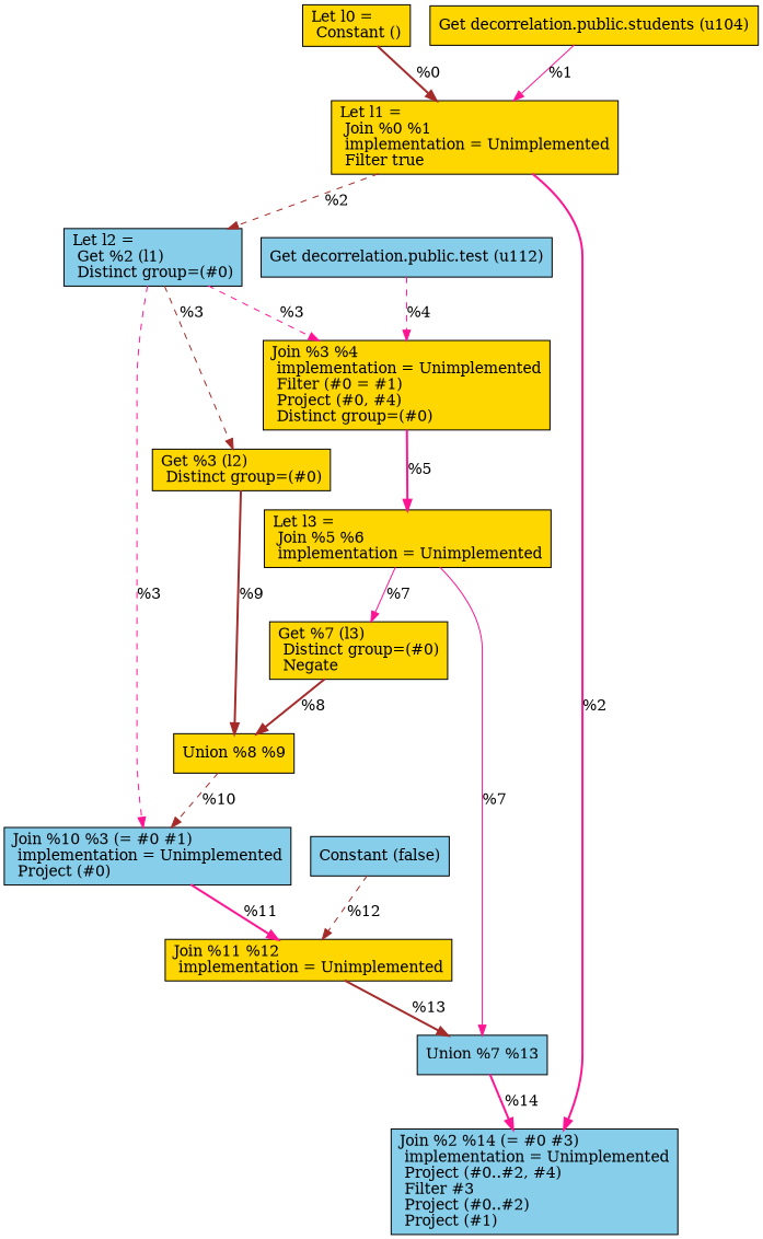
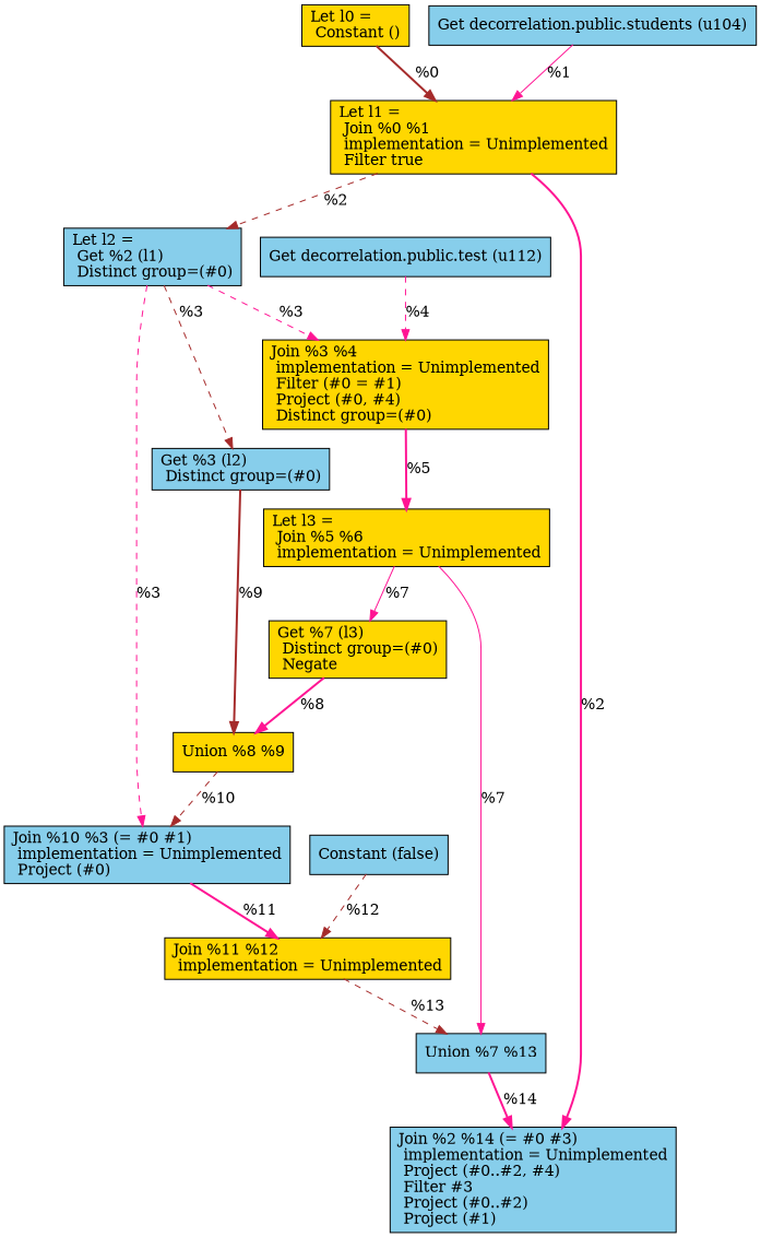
  digraph {
    node [fillcolor=skyblue shape=record style=filled]
    edge [color=deeppink style=dashed]
    n1 [fillcolor=gold label="Let l0 =\l Constant ()\l"]
    n2 [fillcolor=gold label="Let l1 =\l Join %0 %1\l  implementation = Unimplemented\l Filter true\l"]
    n3 [label="Let l2 =\l Get %2 (l1)\l Distinct group=(#0)\l"]
    n4 [label=" Join %2 %14 (= #0 #3)\l  implementation = Unimplemented\l Project (#0..#2, #4)\l Filter #3\l Project (#0..#2)\l Project (#1)\l"]
-   n5 [fillcolor=gold label=" Get decorrelation.public.students (u104)\l"]
+   n5 [label=" Get decorrelation.public.students (u104)\l"]
    n6 [fillcolor=gold label=" Join %3 %4\l  implementation = Unimplemented\l Filter (#0 = #1)\l Project (#0, #4)\l Distinct group=(#0)\l"]
-   n7 [fillcolor=gold label=" Get %3 (l2)\l Distinct group=(#0)\l"]
+   n7 [label=" Get %3 (l2)\l Distinct group=(#0)\l"]
    n8 [label=" Join %10 %3 (= #0 #1)\l  implementation = Unimplemented\l Project (#0)\l"]
    n9 [fillcolor=gold label="Let l3 =\l Join %5 %6\l  implementation = Unimplemented\l"]
    n10 [fillcolor=gold label=" Union %8 %9\l"]
    n11 [fillcolor=gold label=" Join %11 %12\l  implementation = Unimplemented\l"]
    n12 [label=" Get decorrelation.public.test (u112)\l"]
    n13 [fillcolor=gold label=" Get %7 (l3)\l Distinct group=(#0)\l Negate\l"]
    n14 [label=" Union %7 %13\l"]
    n15 [label=" Constant (false)\l"]
    n1 -> n2 [color=brown label="%0\l" style=bold]
    n2 -> n3 [color=brown label="%2\l"]
    n2 -> n4 [label="%2\l" style=bold]
    n3 -> n6 [label="%3\l"]
    n3 -> n7 [color=brown label="%3\l"]
    n3 -> n8 [label="%3\l"]
    n5 -> n2 [label="%1\l" style=solid]
    n6 -> n9 [label="%5\l" style=bold]
    n7 -> n10 [color=brown label="%9\l" style=bold]
    n8 -> n11 [label="%11\l" style=bold]
    n9 -> n13 [label="%7\l" style=solid]
    n9 -> n14 [label="%7\l" style=solid]
    n10 -> n8 [color=brown label="%10\l"]
-   n11 -> n14 [color=brown label="%13\l" style=bold]
+   n11 -> n14 [color=brown label="%13\l"]
    n12 -> n6 [label="%4\l"]
-   n13 -> n10 [color=brown label="%8\l" style=bold]
+   n13 -> n10 [label="%8\l" style=bold]
    n14 -> n4 [label="%14\l" style=bold]
    n15 -> n11 [color=brown label="%12\l"]
  }
